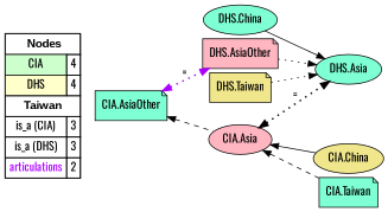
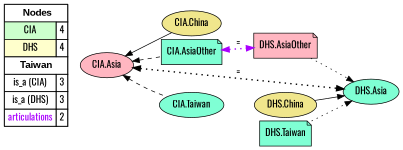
  digraph {
    fontname=Oswald
    rankdir=LR
    node [fillcolor=aquamarine fontname=Oswald shape=ellipse style=filled]
    edge [color="#000000" constraint=true dir=forward fontname=Oswald penwidth=1 style=dotted]
    n1 [fillcolor=white label=<   <TABLE BORDER="0" CELLBORDER="1" CELLSPACING="0" CELLPADDING="4">  <TR> <TD COLSPAN="2"><font face="Arial Black"> Nodes</font></TD> </TR>  <TR>   <TD bgcolor="#CCFFCC" fontname="helvetica">CIA</TD>   <TD>4</TD>   </TR>  <TR>   <TD bgcolor="#FFFFCC" fontname="helvetica">DHS</TD>   <TD>4</TD>   </TR>  <TR> <TD COLSPAN="2"><font face = "Arial Black"> Taiwan </font></TD> </TR>  <TR>   <TD><font color ="#000000">is_a (CIA)</font></TD><TD>3</TD> </TR> <TR>   <TD><font color ="#000000">is_a (DHS)</font></TD><TD>3</TD> </TR> <TR>   <TD><font color ="#AA00FF">articulations</font></TD><TD>2</TD> </TR> </TABLE>   > margin=0 shape=box]
    "CIA.China" [fillcolor=khaki]
    "DHS.AsiaOther" [fillcolor=lightpink shape=note]
    "CIA.AsiaOther" [shape=note]
    "DHS.Asia"
    "CIA.Asia" [fillcolor=lightpink]
-   "CIA.Taiwan" [shape=note]
-   "DHS.China"
-   "DHS.Taiwan" [fillcolor=khaki shape=note]
+   "CIA.Taiwan"
+   "DHS.China" [fillcolor=khaki]
+   "DHS.Taiwan" [shape=note]
    subgraph sub_1 {
      rank=source
      n1
    }
    "DHS.AsiaOther" -> "DHS.Asia"
    "CIA.AsiaOther" -> "DHS.AsiaOther" [color="#AA00FF" dir=both label="=" penwidth=2]
    "CIA.Asia" -> "CIA.China" [dir=back style=solid]
-   "CIA.AsiaOther" -> "CIA.Asia" [dir=back style=dashed]
+   "CIA.Asia" -> "CIA.AsiaOther" [dir=back style=dashed]
    "CIA.Asia" -> "DHS.Asia" [dir=both label="=" penwidth=2]
    "CIA.Asia" -> "CIA.Taiwan" [dir=back style=dashed]
    "DHS.China" -> "DHS.Asia" [style=solid]
    "DHS.Taiwan" -> "DHS.Asia"
  }
